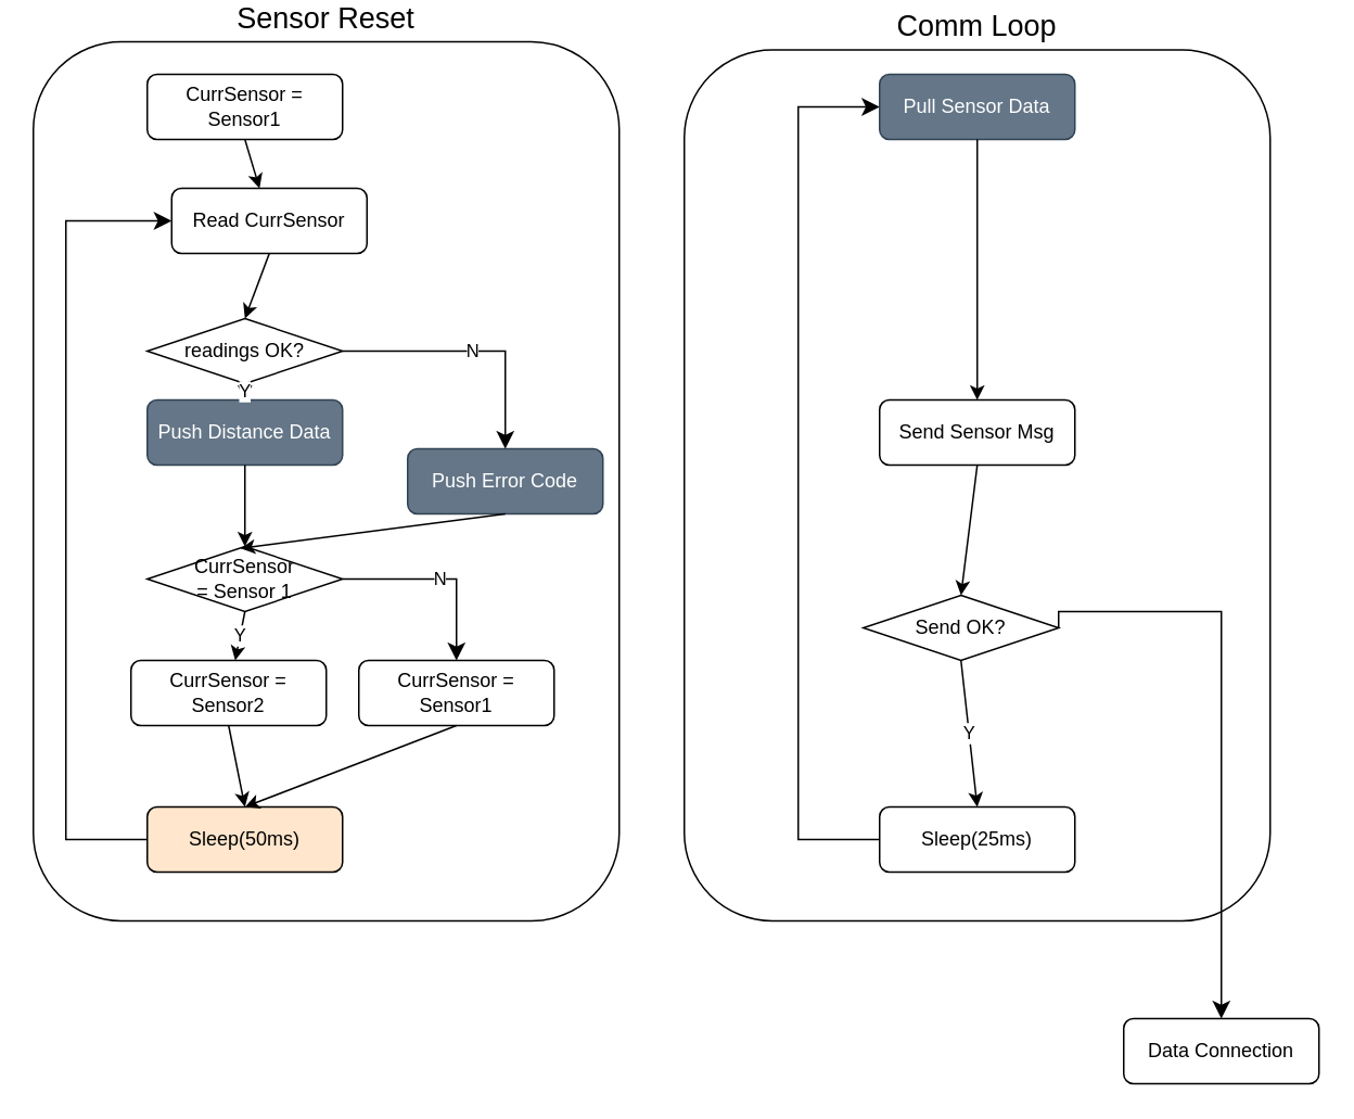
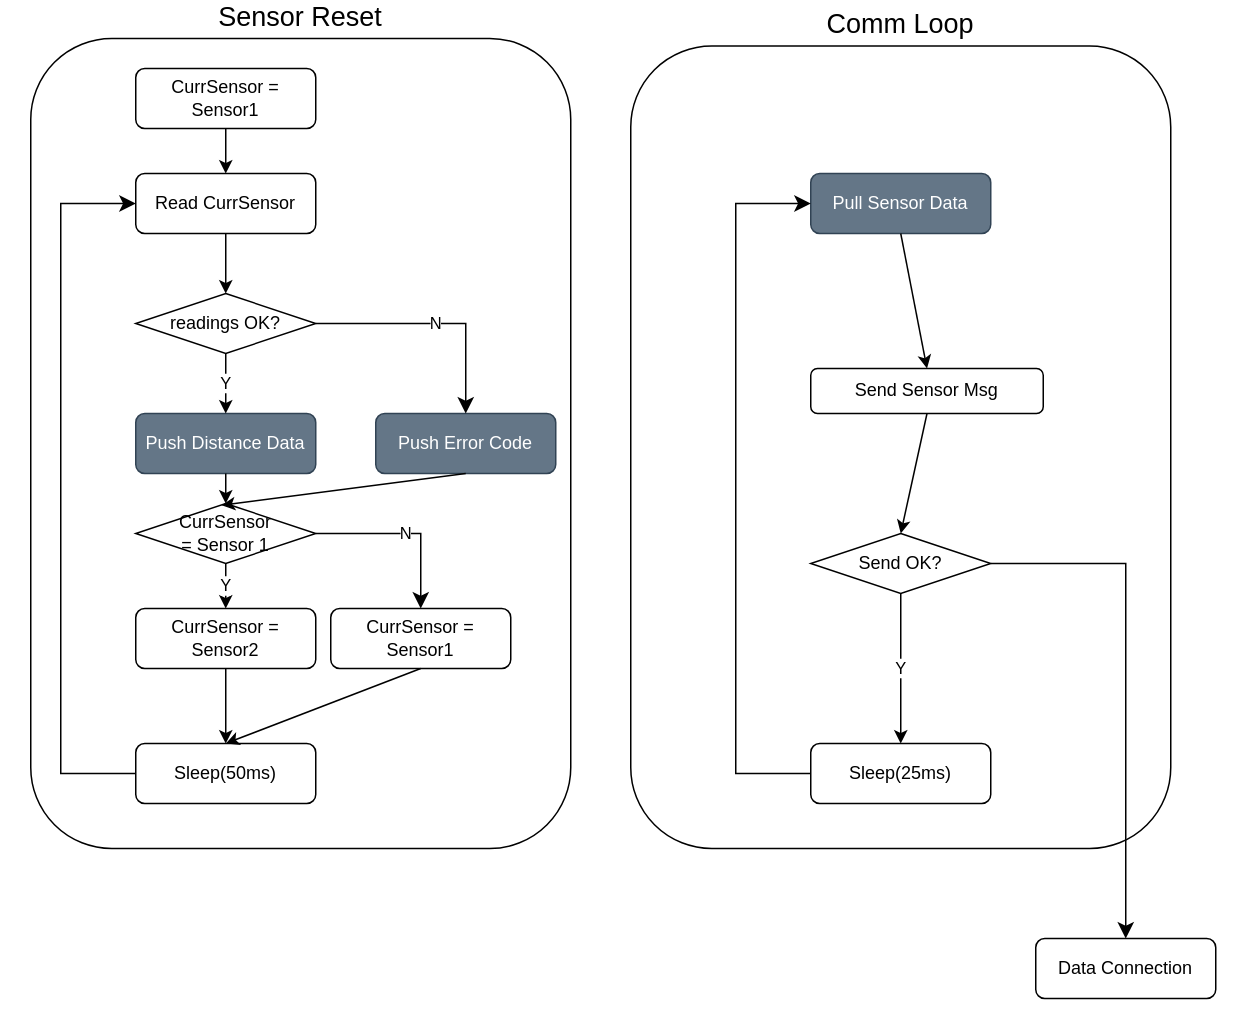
  <mxCell id="0" />
  <mxCell id="1" parent="0" />
  <mxCell id="2" value="Comm Loop" style="rounded=1;whiteSpace=wrap;html=1;fontSize=18;labelPosition=center;verticalLabelPosition=top;align=center;verticalAlign=bottom;" parent="1" vertex="1"><mxGeometry x="420" y="25" width="360" height="535" as="geometry" /></mxCell>
  <mxCell id="3" value="Sensor Reset" style="rounded=1;whiteSpace=wrap;html=1;fontSize=18;labelPosition=center;verticalLabelPosition=top;align=center;verticalAlign=bottom;" parent="1" vertex="1"><mxGeometry x="20" y="20" width="360" height="540" as="geometry" /></mxCell>
  <mxCell id="4" value="Data Connection" style="rounded=1;whiteSpace=wrap;html=1;" parent="1" vertex="1"><mxGeometry x="690" y="620" width="120" height="40" as="geometry" /></mxCell>
  <mxCell id="5" value="" style="edgeStyle=elbowEdgeStyle;elbow=vertical;endArrow=classic;html=1;curved=0;rounded=0;endSize=8;startSize=8;exitX=1;exitY=0.5;exitDx=0;exitDy=0;entryDx=0;entryDy=0;entryX=0.5;entryY=0;" parent="1" source="9" target="4" edge="1"><mxGeometry x="0.294" y="-20" width="50" height="50" relative="1" as="geometry"><mxPoint x="660" y="150" as="sourcePoint" /><mxPoint x="750" y="620" as="targetPoint" /><Array as="points"><mxPoint x="710" y="370" /></Array><mxPoint x="20" y="-20" as="offset" /></mxGeometry></mxCell>
- <mxCell id="6" value="Pull Sensor Data" style="rounded=1;whiteSpace=wrap;html=1;fillColor=#647687;fontColor=#ffffff;strokeColor=#314354;" parent="1" vertex="1"><mxGeometry x="540" y="40" width="120" height="40" as="geometry" /></mxCell>
- <mxCell id="7" value="Send Sensor Msg" style="rounded=1;whiteSpace=wrap;html=1;" parent="1" vertex="1"><mxGeometry x="540" y="240" width="120" height="40" as="geometry" /></mxCell>
+ <mxCell id="6" value="Pull Sensor Data" style="rounded=1;whiteSpace=wrap;html=1;fillColor=#647687;fontColor=#ffffff;strokeColor=#314354;" parent="1" vertex="1"><mxGeometry x="540" y="110" width="120" height="40" as="geometry" /></mxCell>
+ <mxCell id="7" value="Send Sensor Msg" style="rounded=1;whiteSpace=wrap;html=1;" parent="1" vertex="1"><mxGeometry x="540" y="240" width="155" height="30" as="geometry" /></mxCell>
  <mxCell id="8" value="" style="endArrow=classic;html=1;rounded=0;entryX=0.5;entryY=0;entryDx=0;entryDy=0;exitX=0.5;exitY=1;exitDx=0;exitDy=0;" parent="1" source="6" target="7" edge="1"><mxGeometry width="50" height="50" relative="1" as="geometry"><mxPoint x="1050" y="430" as="sourcePoint" /><mxPoint x="1050" y="470" as="targetPoint" /></mxGeometry></mxCell>
- <mxCell id="9" value="Send OK?" style="rhombus;whiteSpace=wrap;html=1;" parent="1" vertex="1"><mxGeometry x="530" y="360" width="120" height="40" as="geometry" /></mxCell>
+ <mxCell id="9" value="Send OK?" style="rhombus;whiteSpace=wrap;html=1;" parent="1" vertex="1"><mxGeometry x="540" y="350" width="120" height="40" as="geometry" /></mxCell>
  <mxCell id="10" value="" style="endArrow=classic;html=1;rounded=0;entryX=0.5;entryY=0;entryDx=0;entryDy=0;exitX=0.5;exitY=1;exitDx=0;exitDy=0;" parent="1" source="7" target="9" edge="1"><mxGeometry width="50" height="50" relative="1" as="geometry"><mxPoint x="850" y="520" as="sourcePoint" /><mxPoint x="850" y="560" as="targetPoint" /></mxGeometry></mxCell>
  <mxCell id="11" value="Sleep(25ms)" style="rounded=1;whiteSpace=wrap;html=1;" parent="1" vertex="1"><mxGeometry x="540" y="490" width="120" height="40" as="geometry" /></mxCell>
  <mxCell id="12" value="Y" style="endArrow=classic;html=1;rounded=0;entryX=0.5;entryY=0;entryDx=0;entryDy=0;exitX=0.5;exitY=1;exitDx=0;exitDy=0;" parent="1" source="9" target="11" edge="1"><mxGeometry width="50" height="50" relative="1" as="geometry"><mxPoint x="800" y="450" as="sourcePoint" /><mxPoint x="800" y="470" as="targetPoint" /></mxGeometry></mxCell>
  <mxCell id="13" value="CurrSensor =&lt;div&gt;Sensor1&lt;/div&gt;" style="rounded=1;whiteSpace=wrap;html=1;" parent="1" vertex="1"><mxGeometry x="90" y="40" width="120" height="40" as="geometry" /></mxCell>
- <mxCell id="14" value="Read CurrSensor" style="rounded=1;whiteSpace=wrap;html=1;" parent="1" vertex="1"><mxGeometry x="105" y="110" width="120" height="40" as="geometry" /></mxCell>
+ <mxCell id="14" value="Read CurrSensor" style="rounded=1;whiteSpace=wrap;html=1;" parent="1" vertex="1"><mxGeometry x="90" y="110" width="120" height="40" as="geometry" /></mxCell>
  <mxCell id="15" value="" style="endArrow=classic;html=1;rounded=0;entryX=0.5;entryY=0;entryDx=0;entryDy=0;exitX=0.5;exitY=1;exitDx=0;exitDy=0;" parent="1" source="14" edge="1"><mxGeometry width="50" height="50" relative="1" as="geometry"><mxPoint x="170" y="80" as="sourcePoint" /><mxPoint x="150" y="190" as="targetPoint" /></mxGeometry></mxCell>
  <mxCell id="16" value="readings&amp;nbsp;&lt;span style=&quot;background-color: transparent; color: light-dark(rgb(0, 0, 0), rgb(255, 255, 255));&quot;&gt;OK?&lt;/span&gt;" style="rhombus;whiteSpace=wrap;html=1;" parent="1" vertex="1"><mxGeometry x="90" y="190" width="120" height="40" as="geometry" /></mxCell>
- <mxCell id="17" value="Push Distance Data" style="rounded=1;whiteSpace=wrap;html=1;fillColor=#647687;fontColor=#ffffff;strokeColor=#314354;" parent="1" vertex="1"><mxGeometry x="90" y="240" width="120" height="40" as="geometry" /></mxCell>
+ <mxCell id="17" value="Push Distance Data" style="rounded=1;whiteSpace=wrap;html=1;fillColor=#647687;fontColor=#ffffff;strokeColor=#314354;" parent="1" vertex="1"><mxGeometry x="90" y="270" width="120" height="40" as="geometry" /></mxCell>
  <mxCell id="18" value="Y" style="endArrow=classic;html=1;rounded=0;entryX=0.5;entryY=0;entryDx=0;entryDy=0;exitX=0.5;exitY=1;exitDx=0;exitDy=0;" parent="1" source="16" target="17" edge="1"><mxGeometry width="50" height="50" relative="1" as="geometry"><mxPoint x="320" y="310" as="sourcePoint" /><mxPoint x="320" y="350" as="targetPoint" /></mxGeometry></mxCell>
  <mxCell id="19" value="Push Error Code" style="rounded=1;whiteSpace=wrap;html=1;fillColor=#647687;fontColor=#ffffff;strokeColor=#314354;" parent="1" vertex="1"><mxGeometry x="250" y="270" width="120" height="40" as="geometry" /></mxCell>
  <mxCell id="20" value="N" style="edgeStyle=elbowEdgeStyle;elbow=vertical;endArrow=classic;html=1;curved=0;rounded=0;endSize=8;startSize=8;entryX=0.5;entryY=0;entryDx=0;entryDy=0;exitX=1;exitY=0.5;exitDx=0;exitDy=0;" parent="1" source="16" target="19" edge="1"><mxGeometry width="50" height="50" relative="1" as="geometry"><mxPoint x="170" y="600" as="sourcePoint" /><mxPoint x="220" y="550" as="targetPoint" /><Array as="points"><mxPoint x="270" y="210" /></Array></mxGeometry></mxCell>
- <mxCell id="21" value="Sleep(50ms)" style="rounded=1;whiteSpace=wrap;html=1;fillColor=#ffe6cc;" parent="1" vertex="1"><mxGeometry x="90" y="490" width="120" height="40" as="geometry" /></mxCell>
+ <mxCell id="21" value="Sleep(50ms)" style="rounded=1;whiteSpace=wrap;html=1;" parent="1" vertex="1"><mxGeometry x="90" y="490" width="120" height="40" as="geometry" /></mxCell>
  <mxCell id="22" value="Y" style="endArrow=classic;html=1;rounded=0;exitX=0.5;exitY=1;exitDx=0;exitDy=0;" parent="1" source="24" target="27" edge="1"><mxGeometry width="50" height="50" relative="1" as="geometry"><mxPoint x="150" y="360" as="sourcePoint" /><mxPoint x="290" y="470" as="targetPoint" /></mxGeometry></mxCell>
  <mxCell id="23" value="" style="edgeStyle=elbowEdgeStyle;elbow=vertical;endArrow=classic;html=1;curved=0;rounded=0;endSize=8;startSize=8;entryX=0;entryY=0.5;entryDx=0;entryDy=0;exitX=0;exitY=0.5;exitDx=0;exitDy=0;" parent="1" source="21" target="14" edge="1"><mxGeometry width="50" height="50" relative="1" as="geometry"><mxPoint y="430" as="sourcePoint" x="-20" /><mxPoint x="50" y="120" as="targetPoint" /><Array as="points"><mxPoint x="40" y="270" /></Array></mxGeometry></mxCell>
  <mxCell id="24" value="CurrSensor&lt;div&gt;= Sensor 1&lt;/div&gt;" style="rhombus;whiteSpace=wrap;html=1;" parent="1" vertex="1"><mxGeometry x="90" y="330" width="120" height="40" as="geometry" /></mxCell>
  <mxCell id="25" value="" style="endArrow=classic;html=1;rounded=0;exitX=0.5;exitY=1;exitDx=0;exitDy=0;entryX=0.5;entryY=0;entryDx=0;entryDy=0;" parent="1" source="17" target="24" edge="1"><mxGeometry width="50" height="50" relative="1" as="geometry"><mxPoint x="180" y="180" as="sourcePoint" /><mxPoint x="180" y="220" as="targetPoint" /></mxGeometry></mxCell>
  <mxCell id="26" value="" style="endArrow=classic;html=1;rounded=0;entryX=0.477;entryY=0.03;entryDx=0;entryDy=0;entryPerimeter=0;" parent="1" target="24" edge="1"><mxGeometry width="50" height="50" relative="1" as="geometry"><mxPoint x="310" y="310" as="sourcePoint" /><mxPoint x="290" y="350" as="targetPoint" /></mxGeometry></mxCell>
- <mxCell id="27" value="CurrSensor =&lt;div&gt;Sensor2&lt;/div&gt;" style="rounded=1;whiteSpace=wrap;html=1;" parent="1" vertex="1"><mxGeometry x="80" y="400" width="120" height="40" as="geometry" /></mxCell>
+ <mxCell id="27" value="CurrSensor =&lt;div&gt;Sensor2&lt;/div&gt;" style="rounded=1;whiteSpace=wrap;html=1;" parent="1" vertex="1"><mxGeometry x="90" y="400" width="120" height="40" as="geometry" /></mxCell>
  <mxCell id="28" value="CurrSensor =&lt;div&gt;Sensor1&lt;/div&gt;" style="rounded=1;whiteSpace=wrap;html=1;" parent="1" vertex="1"><mxGeometry x="220" y="400" width="120" height="40" as="geometry" /></mxCell>
  <mxCell id="29" value="N" style="edgeStyle=elbowEdgeStyle;elbow=vertical;endArrow=classic;html=1;curved=0;rounded=0;endSize=8;startSize=8;exitX=1;exitY=0.5;exitDx=0;exitDy=0;entryX=0.5;entryY=0;entryDx=0;entryDy=0;" parent="1" source="24" target="28" edge="1"><mxGeometry width="50" height="50" relative="1" as="geometry"><mxPoint x="280" y="240" as="sourcePoint" /><mxPoint x="380" y="300" as="targetPoint" /><Array as="points"><mxPoint x="250" y="350" /></Array></mxGeometry></mxCell>
  <mxCell id="30" value="" style="endArrow=classic;html=1;rounded=0;entryX=0.5;entryY=0;entryDx=0;entryDy=0;exitX=0.5;exitY=1;exitDx=0;exitDy=0;" parent="1" source="27" target="21" edge="1"><mxGeometry width="50" height="50" relative="1" as="geometry"><mxPoint x="180" y="190" as="sourcePoint" /><mxPoint x="180" y="230" as="targetPoint" /></mxGeometry></mxCell>
  <mxCell id="31" value="" style="endArrow=classic;html=1;rounded=0;entryX=0.5;entryY=0;entryDx=0;entryDy=0;exitX=0.5;exitY=1;exitDx=0;exitDy=0;" parent="1" source="28" target="21" edge="1"><mxGeometry width="50" height="50" relative="1" as="geometry"><mxPoint x="160" y="450" as="sourcePoint" /><mxPoint x="160" y="500" as="targetPoint" /></mxGeometry></mxCell>
  <mxCell id="32" value="" style="endArrow=classic;html=1;rounded=0;exitX=0.5;exitY=1;exitDx=0;exitDy=0;" parent="1" source="13" target="14" edge="1"><mxGeometry width="50" height="50" relative="1" as="geometry"><mxPoint x="240" y="200" as="sourcePoint" /><mxPoint x="240" y="240" as="targetPoint" /></mxGeometry></mxCell>
  <mxCell id="33" value="" style="edgeStyle=elbowEdgeStyle;elbow=vertical;endArrow=classic;html=1;curved=0;rounded=0;endSize=8;startSize=8;exitX=0;exitY=0.5;exitDx=0;exitDy=0;" parent="1" source="11" target="6" edge="1"><mxGeometry width="50" height="50" relative="1" as="geometry"><mxPoint x="310" y="1000" as="sourcePoint" /><mxPoint x="310" y="620" as="targetPoint" /><Array as="points"><mxPoint x="490" y="380" /></Array></mxGeometry></mxCell>
